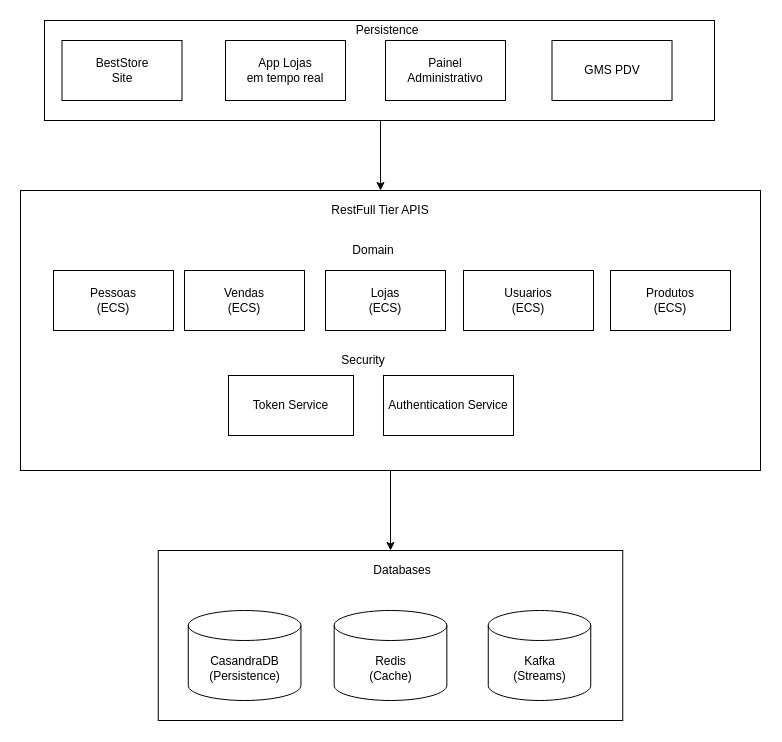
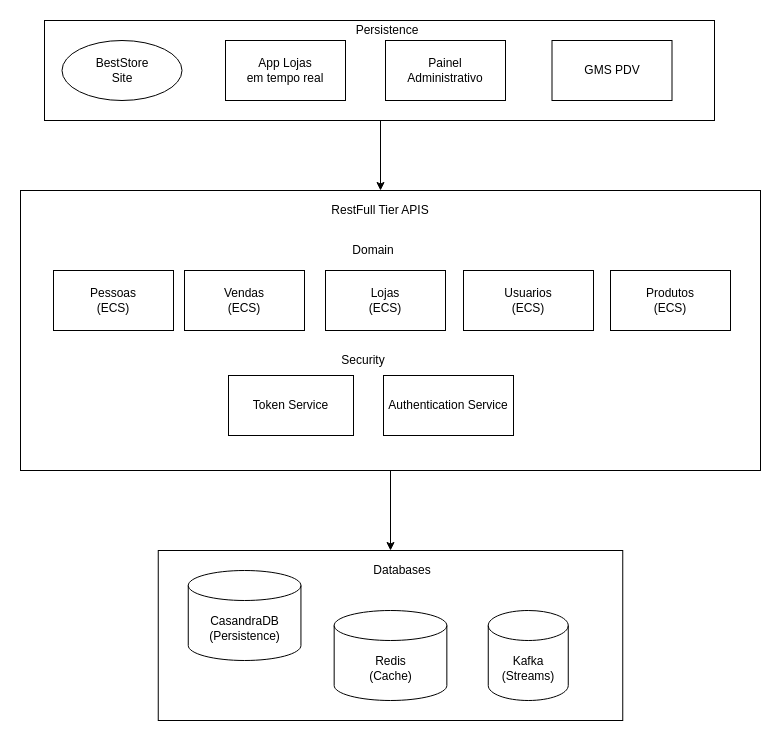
  <mxCell id="0" />
  <mxCell id="1" parent="0" />
  <mxCell id="2" value="" style="group" parent="1" vertex="1" connectable="0"><mxGeometry x="44" y="20" width="670" height="100" as="geometry" /></mxCell>
  <mxCell id="3" value="" style="rounded=0;whiteSpace=wrap;html=1;" parent="2" vertex="1"><mxGeometry width="670" height="100" as="geometry" /></mxCell>
  <mxCell id="4" value="Painel&lt;br&gt;Administrativo" style="rounded=0;whiteSpace=wrap;html=1;" parent="2" vertex="1"><mxGeometry x="341" y="20" width="120" height="60" as="geometry" /></mxCell>
  <mxCell id="5" value="GMS PDV" style="rounded=0;whiteSpace=wrap;html=1;" parent="2" vertex="1"><mxGeometry x="507.5" y="20" width="120" height="60" as="geometry" /></mxCell>
  <mxCell id="6" value="Persistence" style="text;html=1;strokeColor=none;fillColor=none;align=center;verticalAlign=middle;whiteSpace=wrap;rounded=0;" parent="2" vertex="1"><mxGeometry x="322.5" width="40" height="20" as="geometry" /></mxCell>
- <mxCell id="7" value="BestStore&lt;br&gt;Site" style="rounded=0;whiteSpace=wrap;html=1;" parent="2" vertex="1"><mxGeometry x="17.5" y="20" width="120" height="60" as="geometry" /></mxCell>
+ <mxCell id="7" value="BestStore&lt;br&gt;Site" style="ellipse;whiteSpace=wrap;html=1;" parent="2" vertex="1"><mxGeometry x="17.5" y="20" width="120" height="60" as="geometry" /></mxCell>
  <mxCell id="8" value="App Lojas&lt;br&gt;em tempo real" style="rounded=0;whiteSpace=wrap;html=1;" vertex="1" parent="2"><mxGeometry x="181" y="20" width="120" height="60" as="geometry" /></mxCell>
  <mxCell id="9" value="" style="group" parent="1" vertex="1" connectable="0"><mxGeometry x="157.75" y="550" width="464.5" height="170" as="geometry" /></mxCell>
  <mxCell id="10" value="" style="rounded=0;whiteSpace=wrap;html=1;" parent="9" vertex="1"><mxGeometry width="464.5" height="170" as="geometry" /></mxCell>
- <mxCell id="11" value="CasandraDB&lt;br&gt;(Persistence)" style="shape=cylinder3;whiteSpace=wrap;html=1;boundedLbl=1;backgroundOutline=1;size=15;" parent="9" vertex="1"><mxGeometry x="29.999" y="60" width="112.689" height="90" as="geometry" /></mxCell>
+ <mxCell id="11" value="CasandraDB&lt;br&gt;(Persistence)" style="shape=cylinder3;whiteSpace=wrap;html=1;boundedLbl=1;backgroundOutline=1;size=15;" parent="9" vertex="1"><mxGeometry x="29.999" y="20" width="112.689" height="90" as="geometry" /></mxCell>
  <mxCell id="12" value="Redis&lt;br&gt;(Cache)" style="shape=cylinder3;whiteSpace=wrap;html=1;boundedLbl=1;backgroundOutline=1;size=15;" parent="9" vertex="1"><mxGeometry x="175.906" y="60" width="112.689" height="90" as="geometry" /></mxCell>
  <mxCell id="13" value="Databases" style="text;html=1;strokeColor=none;fillColor=none;align=center;verticalAlign=middle;whiteSpace=wrap;rounded=0;" parent="9" vertex="1"><mxGeometry x="189.648" y="10" width="109.941" height="20" as="geometry" /></mxCell>
- <mxCell id="14" value="Kafka&lt;br&gt;(Streams)" style="shape=cylinder3;whiteSpace=wrap;html=1;boundedLbl=1;backgroundOutline=1;size=15;" parent="9" vertex="1"><mxGeometry x="330" y="60" width="102.5" height="90" as="geometry" /></mxCell>
+ <mxCell id="14" value="Kafka&lt;br&gt;(Streams)" style="shape=cylinder3;whiteSpace=wrap;html=1;boundedLbl=1;backgroundOutline=1;size=15;" parent="9" vertex="1"><mxGeometry x="330" y="60" width="80" height="90" as="geometry" /></mxCell>
  <mxCell id="15" value="" style="edgeStyle=orthogonalEdgeStyle;rounded=0;orthogonalLoop=1;jettySize=auto;html=1;entryX=0.5;entryY=0;entryDx=0;entryDy=0;" parent="1" edge="1"><mxGeometry relative="1" as="geometry"><mxPoint x="380" y="120" as="sourcePoint" /><mxPoint x="380" y="190" as="targetPoint" /></mxGeometry></mxCell>
  <mxCell id="16" value="" style="group" parent="1" vertex="1" connectable="0"><mxGeometry x="110" y="190" width="650" height="360" as="geometry" /></mxCell>
  <mxCell id="17" value="" style="group" parent="16" vertex="1" connectable="0"><mxGeometry width="650" height="360" as="geometry" /></mxCell>
  <mxCell id="18" value="" style="group" parent="17" vertex="1" connectable="0"><mxGeometry x="-90" width="740" height="280" as="geometry" /></mxCell>
  <mxCell id="19" value="" style="whiteSpace=wrap;html=1;rounded=0;" parent="18" vertex="1"><mxGeometry width="740" height="280" as="geometry" /></mxCell>
  <mxCell id="20" value="RestFull Tier APIS" style="text;html=1;strokeColor=none;fillColor=none;align=center;verticalAlign=middle;whiteSpace=wrap;rounded=0;" parent="18" vertex="1"><mxGeometry x="295" y="10" width="130" height="20" as="geometry" /></mxCell>
  <mxCell id="21" value="Lojas&lt;br&gt;(ECS)" style="rounded=0;whiteSpace=wrap;html=1;" parent="18" vertex="1"><mxGeometry x="305" y="80" width="120" height="60" as="geometry" /></mxCell>
  <mxCell id="22" value="Produtos&lt;br&gt;(ECS)" style="rounded=0;whiteSpace=wrap;html=1;" parent="18" vertex="1"><mxGeometry x="590" y="80" width="120" height="60" as="geometry" /></mxCell>
  <mxCell id="23" value="Usuarios&lt;br&gt;(ECS)" style="rounded=0;whiteSpace=wrap;html=1;" parent="18" vertex="1"><mxGeometry x="443" y="80" width="130" height="60" as="geometry" /></mxCell>
  <mxCell id="24" value="Vendas&lt;br&gt;(ECS)" style="rounded=0;whiteSpace=wrap;html=1;" parent="18" vertex="1"><mxGeometry x="164" y="80" width="120" height="60" as="geometry" /></mxCell>
  <mxCell id="25" value="Token Service" style="rounded=0;whiteSpace=wrap;html=1;" parent="18" vertex="1"><mxGeometry x="208" y="185" width="125" height="60" as="geometry" /></mxCell>
  <mxCell id="26" value="Authentication Service" style="rounded=0;whiteSpace=wrap;html=1;" parent="18" vertex="1"><mxGeometry x="363" y="185" width="130" height="60" as="geometry" /></mxCell>
  <mxCell id="27" value="Pessoas&lt;br&gt;(ECS)" style="rounded=0;whiteSpace=wrap;html=1;" parent="18" vertex="1"><mxGeometry x="33" y="80" width="120" height="60" as="geometry" /></mxCell>
  <mxCell id="28" value="Domain" style="text;html=1;strokeColor=none;fillColor=none;align=center;verticalAlign=middle;whiteSpace=wrap;rounded=0;" parent="18" vertex="1"><mxGeometry x="333" y="50" width="40" height="20" as="geometry" /></mxCell>
  <mxCell id="29" value="Security" style="text;html=1;strokeColor=none;fillColor=none;align=center;verticalAlign=middle;whiteSpace=wrap;rounded=0;" parent="18" vertex="1"><mxGeometry x="323" y="160" width="40" height="20" as="geometry" /></mxCell>
  <mxCell id="30" value="" style="edgeStyle=orthogonalEdgeStyle;rounded=0;orthogonalLoop=1;jettySize=auto;html=1;entryX=0.5;entryY=0;entryDx=0;entryDy=0;" parent="1" source="19" target="10" edge="1"><mxGeometry relative="1" as="geometry"><mxPoint x="390" y="550" as="targetPoint" /></mxGeometry></mxCell>
